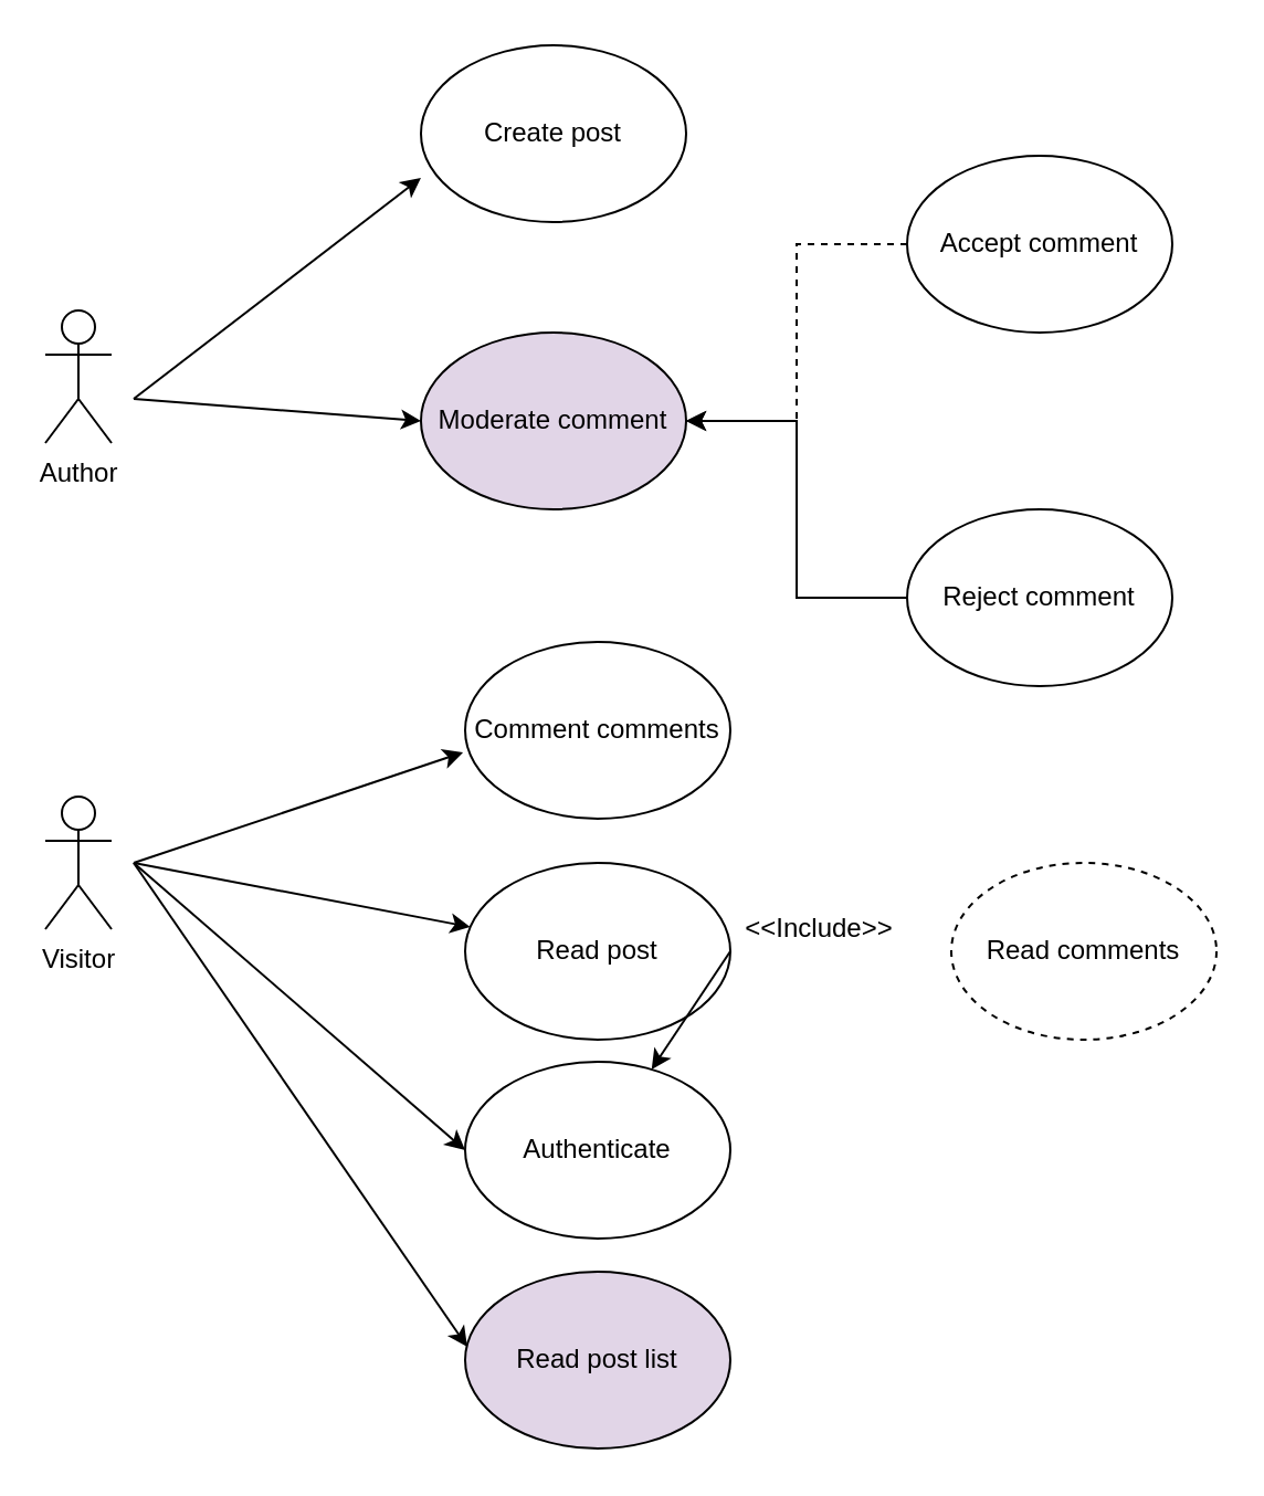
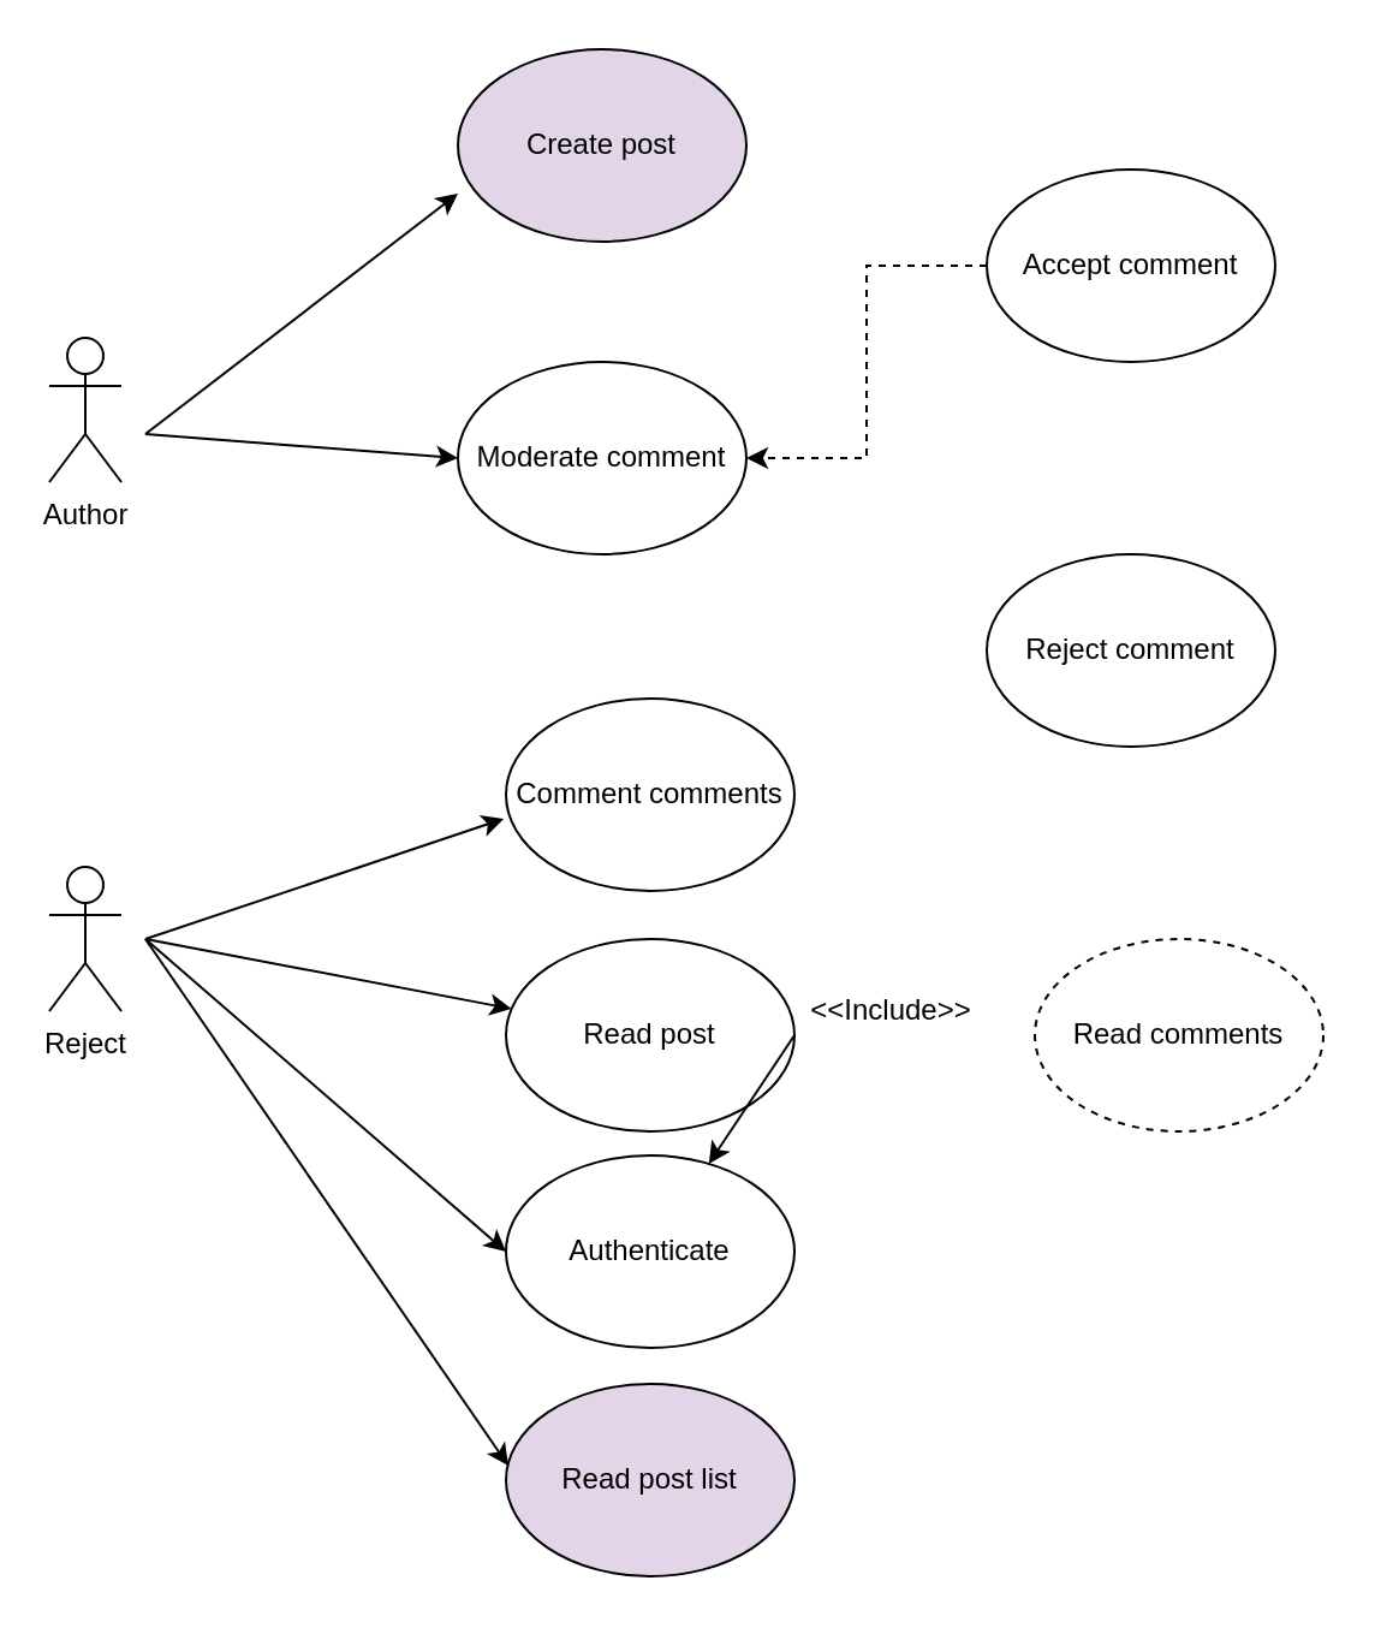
  <mxCell id="0" />
  <mxCell id="1" parent="0" />
  <mxCell id="2" value="Author" style="shape=umlActor;verticalLabelPosition=bottom;verticalAlign=top;html=1;outlineConnect=0;" parent="1" vertex="1"><mxGeometry x="20" y="140" width="30" height="60" as="geometry" /></mxCell>
- <mxCell id="3" value="Visitor" style="shape=umlActor;verticalLabelPosition=bottom;verticalAlign=top;html=1;outlineConnect=0;" parent="1" vertex="1"><mxGeometry x="20" y="360" width="30" height="60" as="geometry" /></mxCell>
- <mxCell id="4" value="Create post" style="ellipse;whiteSpace=wrap;html=1;" parent="1" vertex="1"><mxGeometry x="190" y="20" width="120" height="80" as="geometry" /></mxCell>
- <mxCell id="5" value="Moderate comment" style="ellipse;whiteSpace=wrap;html=1;fillColor=#e1d5e7;" parent="1" vertex="1"><mxGeometry x="190" y="150" width="120" height="80" as="geometry" /></mxCell>
- <mxCell id="6" style="edgeStyle=orthogonalEdgeStyle;rounded=0;orthogonalLoop=1;jettySize=auto;html=1;" parent="1" source="7" target="5" edge="1"><mxGeometry relative="1" as="geometry" /></mxCell>
+ <mxCell id="3" value="Reject" style="shape=umlActor;verticalLabelPosition=bottom;verticalAlign=top;html=1;outlineConnect=0;" parent="1" vertex="1"><mxGeometry x="20" y="360" width="30" height="60" as="geometry" /></mxCell>
+ <mxCell id="4" value="Create post" style="ellipse;whiteSpace=wrap;html=1;fillColor=#e1d5e7;" parent="1" vertex="1"><mxGeometry x="190" y="20" width="120" height="80" as="geometry" /></mxCell>
+ <mxCell id="5" value="Moderate comment" style="ellipse;whiteSpace=wrap;html=1;" parent="1" vertex="1"><mxGeometry x="190" y="150" width="120" height="80" as="geometry" /></mxCell>
  <mxCell id="7" value="Reject comment" style="ellipse;whiteSpace=wrap;html=1;" parent="1" vertex="1"><mxGeometry x="410" y="230" width="120" height="80" as="geometry" /></mxCell>
  <mxCell id="8" style="edgeStyle=orthogonalEdgeStyle;rounded=0;orthogonalLoop=1;jettySize=auto;html=1;dashed=1;" parent="1" source="9" target="5" edge="1"><mxGeometry relative="1" as="geometry" /></mxCell>
  <mxCell id="9" value="Accept comment" style="ellipse;whiteSpace=wrap;html=1;" parent="1" vertex="1"><mxGeometry x="410" y="70" width="120" height="80" as="geometry" /></mxCell>
  <mxCell id="10" value="" style="endArrow=classic;html=1;entryX=0;entryY=0.5;entryDx=0;entryDy=0;" parent="1" target="5" edge="1"><mxGeometry width="50" height="50" relative="1" as="geometry"><mxPoint x="60" y="180" as="sourcePoint" /><mxPoint x="300" y="380" as="targetPoint" /></mxGeometry></mxCell>
  <mxCell id="11" value="" style="endArrow=classic;html=1;" parent="1" edge="1"><mxGeometry width="50" height="50" relative="1" as="geometry"><mxPoint x="60" y="180" as="sourcePoint" /><mxPoint x="190" y="80" as="targetPoint" /><Array as="points" /></mxGeometry></mxCell>
  <mxCell id="12" value="Comment comments" style="ellipse;whiteSpace=wrap;html=1;" parent="1" vertex="1"><mxGeometry x="210" y="290" width="120" height="80" as="geometry" /></mxCell>
  <mxCell id="13" value="Read post" style="ellipse;whiteSpace=wrap;html=1;" parent="1" vertex="1"><mxGeometry x="210" y="390" width="120" height="80" as="geometry" /></mxCell>
  <mxCell id="14" value="" style="endArrow=classic;html=1;entryX=0;entryY=0.5;entryDx=0;entryDy=0;" parent="1" target="16" edge="1"><mxGeometry width="50" height="50" relative="1" as="geometry"><mxPoint x="60" y="390" as="sourcePoint" /><mxPoint x="290" y="360" as="targetPoint" /></mxGeometry></mxCell>
  <mxCell id="15" value="" style="endArrow=classic;html=1;" parent="1" target="13" edge="1"><mxGeometry width="50" height="50" relative="1" as="geometry"><mxPoint x="60" y="390" as="sourcePoint" /><mxPoint x="210" y="450" as="targetPoint" /></mxGeometry></mxCell>
  <mxCell id="16" value="Authenticate" style="ellipse;whiteSpace=wrap;html=1;" parent="1" vertex="1"><mxGeometry x="210" y="480" width="120" height="80" as="geometry" /></mxCell>
  <mxCell id="17" value="" style="endArrow=classic;html=1;entryX=-0.008;entryY=0.625;entryDx=0;entryDy=0;entryPerimeter=0;" parent="1" target="12" edge="1"><mxGeometry width="50" height="50" relative="1" as="geometry"><mxPoint x="60" y="390" as="sourcePoint" /><mxPoint x="290" y="360" as="targetPoint" /></mxGeometry></mxCell>
  <mxCell id="18" value="Read post list" style="ellipse;whiteSpace=wrap;html=1;fillColor=#e1d5e7;" parent="1" vertex="1"><mxGeometry x="210" y="575" width="120" height="80" as="geometry" /></mxCell>
  <mxCell id="19" value="" style="endArrow=classic;html=1;entryX=0.008;entryY=0.425;entryDx=0;entryDy=0;entryPerimeter=0;" parent="1" target="18" edge="1"><mxGeometry width="50" height="50" relative="1" as="geometry"><mxPoint x="60" y="390" as="sourcePoint" /><mxPoint x="290" y="360" as="targetPoint" /></mxGeometry></mxCell>
  <mxCell id="20" value="Read comments" style="ellipse;whiteSpace=wrap;html=1;dashed=1;" parent="1" vertex="1"><mxGeometry x="430" y="390" width="120" height="80" as="geometry" /></mxCell>
  <mxCell id="21" value="" style="endArrow=classic;html=1;exitX=1;exitY=0.5;exitDx=0;exitDy=0;" parent="1" source="13" target="16" edge="1"><mxGeometry width="50" height="50" relative="1" as="geometry"><mxPoint x="240" y="410" as="sourcePoint" /><mxPoint x="290" y="360" as="targetPoint" /></mxGeometry></mxCell>
  <mxCell id="22" value="&amp;lt;&amp;lt;Include&amp;gt;&amp;gt;" style="text;html=1;align=center;verticalAlign=middle;resizable=0;points=[];autosize=1;strokeColor=none;fillColor=none;" parent="1" vertex="1"><mxGeometry x="330" y="410" width="80" height="20" as="geometry" /></mxCell>
